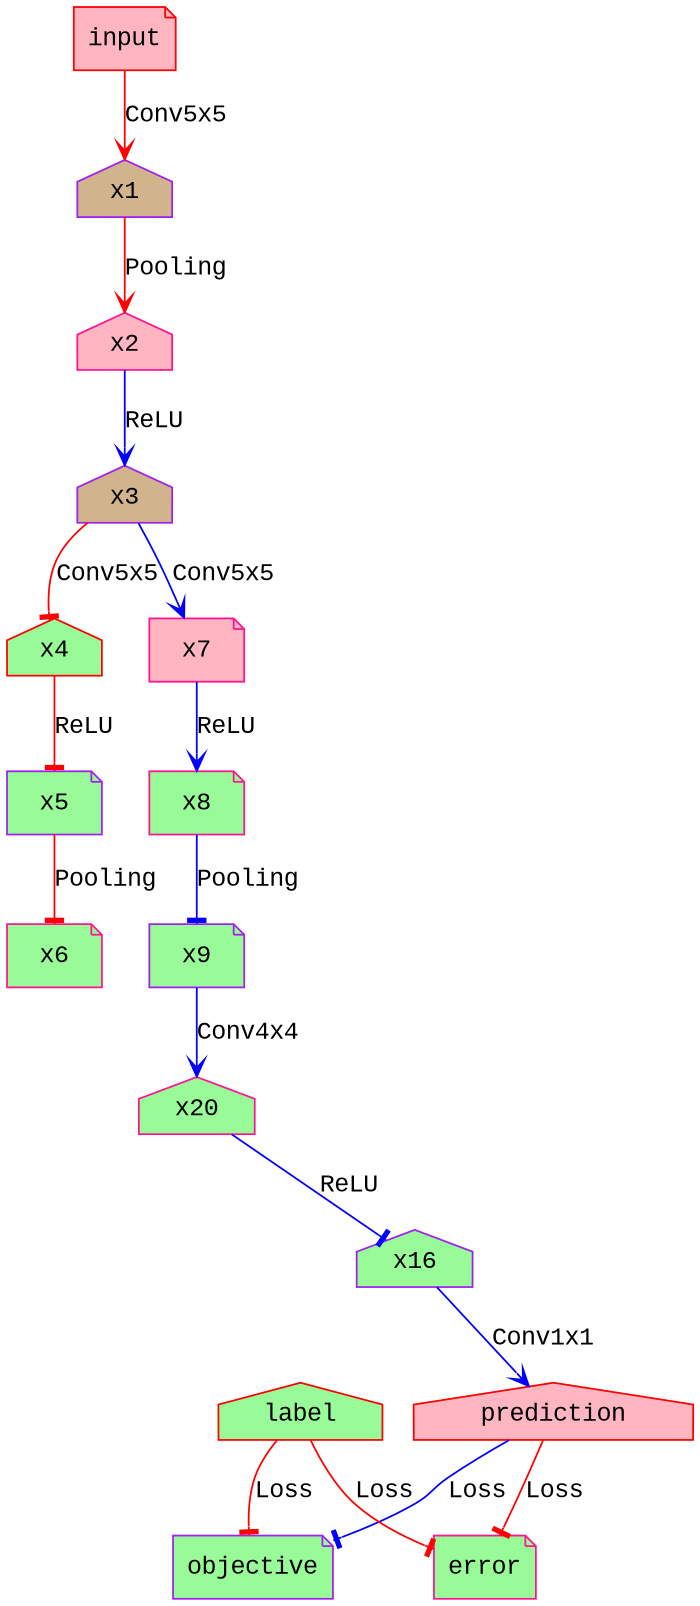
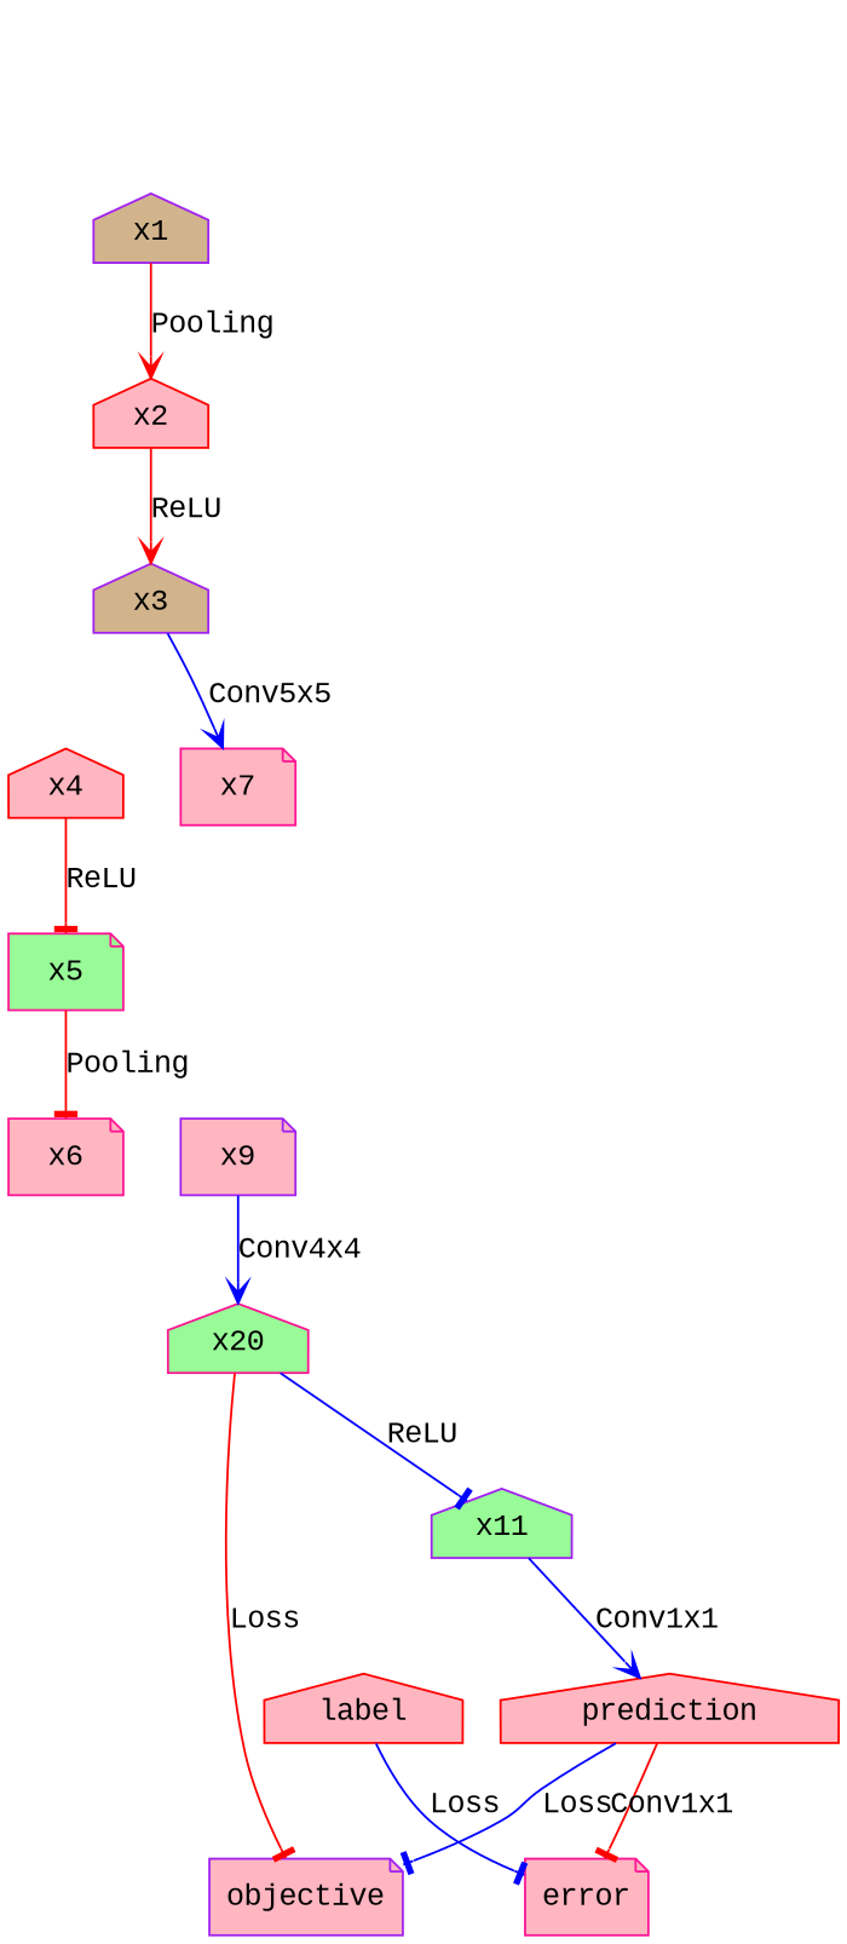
  digraph {
    fontname="Liberation Mono"
    node [color=deeppink fillcolor=lightpink fontname="Liberation Mono" shape=note style=filled]
    edge [arrowhead=tee color=red fontname="Liberation Mono"]
-   input [color=red]
    x1 [color=purple fillcolor=tan shape=house]
-   x2 [shape=house]
+   x2 [color=red shape=house]
    x3 [color=purple fillcolor=tan shape=house]
-   x4 [color=red fillcolor=palegreen shape=house]
+   x4 [color=red shape=house]
    x7
-   x5 [color=purple fillcolor=palegreen]
-   x6 [fillcolor=palegreen]
-   x8 [fillcolor=palegreen]
-   x9 [color=purple fillcolor=palegreen]
+   x5 [fillcolor=palegreen]
+   x6
+   x9 [color=purple]
    n11 [fillcolor=palegreen label=x20 shape=house]
-   x11 [color=purple fillcolor=palegreen shape=house label=x16]
+   x11 [color=purple fillcolor=palegreen shape=house]
    prediction [color=red shape=house]
-   objective [color=purple fillcolor=palegreen]
-   error [fillcolor=palegreen]
-   label [color=red fillcolor=palegreen shape=house]
-   input -> x1 [arrowhead=vee label=Conv5x5]
+   objective [color=purple]
+   error
+   label [color=red shape=house]
    x1 -> x2 [arrowhead=vee label=Pooling]
-   x2 -> x3 [arrowhead=vee color=blue label=ReLU]
-   x3 -> x4 [label=Conv5x5]
+   x2 -> x3 [arrowhead=vee label=ReLU]
    x3 -> x7 [arrowhead=vee color=blue label=Conv5x5]
    x4 -> x5 [label=ReLU]
-   x7 -> x8 [arrowhead=vee color=blue label=ReLU]
    x5 -> x6 [label=Pooling]
-   x8 -> x9 [color=blue label=Pooling]
    x9 -> n11 [arrowhead=vee color=blue label=Conv4x4]
    n11 -> x11 [color=blue label=ReLU]
    x11 -> prediction [arrowhead=vee color=blue label=Conv1x1]
    prediction -> objective [color=blue label=Loss]
-   prediction -> error [label=Loss]
-   label -> objective [label=Loss]
-   label -> error [label=Loss]
+   prediction -> error [label=Conv1x1]
+   n11 -> objective [label=Loss]
+   label -> error [color=blue label=Loss]
  }
